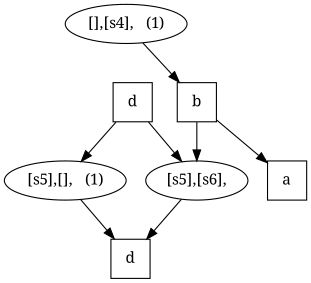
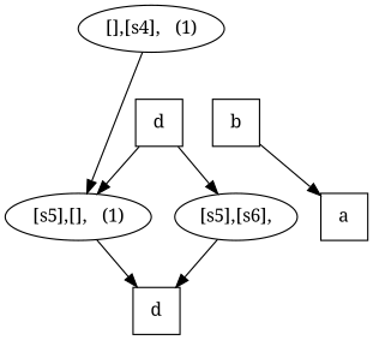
  digraph {
    fontname="Noto Serif"
    node [fontname="Noto Serif" shape=box]
    edge [fontname="Noto Serif"]
    n1 [label=a width=0.5]
    n2 [label=b width=0.5]
    n3 [label="[s5],[s6]," width=0.5 shape=""]
    n4 [label=d width=0.5]
    n5 [label=d width=0.5]
    n6 [label="[s5],[],   (1)" width=0.5 shape=""]
    n7 [label="[],[s4],   (1)" width=0.5 shape=""]
    n2 -> n1
-   n2 -> n3
    n3 -> n4
    n5 -> n3
    n5 -> n6
    n6 -> n4
-   n7 -> n2
+   n7 -> n6
  }
